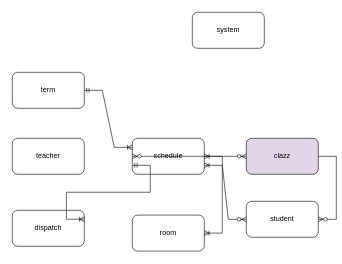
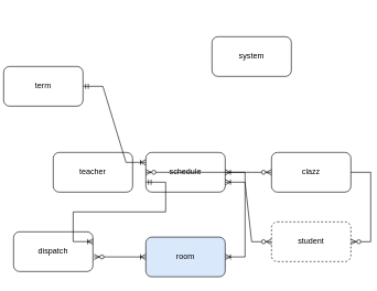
  <mxCell id="0" />
  <mxCell id="1" parent="0" />
- <mxCell id="2" value="system" style="whiteSpace=wrap;html=1;rounded=1;" parent="1" vertex="1"><mxGeometry x="320" y="20" width="120" height="60" as="geometry" /></mxCell>
- <mxCell id="3" value="term" style="whiteSpace=wrap;html=1;rounded=1;" parent="1" vertex="1"><mxGeometry x="20" y="120" width="120" height="60" as="geometry" /></mxCell>
+ <mxCell id="2" value="system" style="whiteSpace=wrap;html=1;rounded=1;" parent="1" vertex="1"><mxGeometry x="320" y="55" width="120" height="60" as="geometry" /></mxCell>
+ <mxCell id="3" value="term" style="whiteSpace=wrap;html=1;rounded=1;" parent="1" vertex="1"><mxGeometry x="5" y="100" width="120" height="60" as="geometry" /></mxCell>
  <mxCell id="4" value="schedule" style="whiteSpace=wrap;html=1;rounded=1;" parent="1" vertex="1"><mxGeometry x="220" y="230" width="120" height="60" as="geometry" /></mxCell>
- <mxCell id="5" value="teacher" style="whiteSpace=wrap;html=1;rounded=1;" parent="1" vertex="1"><mxGeometry x="20" y="230" width="120" height="60" as="geometry" /></mxCell>
- <mxCell id="6" value="room" style="whiteSpace=wrap;html=1;rounded=1;" parent="1" vertex="1"><mxGeometry x="220" y="358" width="120" height="60" as="geometry" /></mxCell>
- <mxCell id="7" value="student" style="whiteSpace=wrap;html=1;rounded=1;" parent="1" vertex="1"><mxGeometry x="410" y="335" width="120" height="60" as="geometry" /></mxCell>
+ <mxCell id="5" value="teacher" style="whiteSpace=wrap;html=1;rounded=1;" parent="1" vertex="1"><mxGeometry x="80" y="230" width="120" height="60" as="geometry" /></mxCell>
+ <mxCell id="6" value="room" style="whiteSpace=wrap;html=1;rounded=1;fillColor=#dae8fc;" parent="1" vertex="1"><mxGeometry x="220" y="358" width="120" height="60" as="geometry" /></mxCell>
+ <mxCell id="7" value="student" style="whiteSpace=wrap;html=1;rounded=1;dashed=1;" parent="1" vertex="1"><mxGeometry x="410" y="335" width="120" height="60" as="geometry" /></mxCell>
  <mxCell id="8" value="dispatch" style="whiteSpace=wrap;html=1;rounded=1;" parent="1" vertex="1"><mxGeometry x="20" y="350" width="120" height="60" as="geometry" /></mxCell>
- <mxCell id="9" value="clazz" style="whiteSpace=wrap;html=1;rounded=1;fillColor=#e1d5e7;" parent="1" vertex="1"><mxGeometry x="410" y="230" width="120" height="60" as="geometry" /></mxCell>
+ <mxCell id="9" value="clazz" style="whiteSpace=wrap;html=1;rounded=1;" parent="1" vertex="1"><mxGeometry x="410" y="230" width="120" height="60" as="geometry" /></mxCell>
  <mxCell id="10" value="" style="edgeStyle=entityRelationEdgeStyle;fontSize=12;html=1;endArrow=ERzeroToMany;endFill=1;rounded=0;entryX=1;entryY=0.5;entryDx=0;entryDy=0;" parent="1" source="9" target="7" edge="1"><mxGeometry width="100" height="100" relative="1" as="geometry"><mxPoint x="260" y="260" as="sourcePoint" /><mxPoint x="360" y="160" as="targetPoint" /></mxGeometry></mxCell>
  <mxCell id="11" value="" style="edgeStyle=entityRelationEdgeStyle;fontSize=12;html=1;endArrow=ERoneToMany;startArrow=ERzeroToMany;rounded=0;exitX=0;exitY=0.5;exitDx=0;exitDy=0;" parent="1" source="4" target="6" edge="1"><mxGeometry width="100" height="100" relative="1" as="geometry"><mxPoint x="260" y="260" as="sourcePoint" /><mxPoint x="360" y="160" as="targetPoint" /></mxGeometry></mxCell>
  <mxCell id="12" value="" style="edgeStyle=entityRelationEdgeStyle;fontSize=12;html=1;endArrow=ERoneToMany;startArrow=ERzeroToMany;rounded=0;entryX=1;entryY=0.5;entryDx=0;entryDy=0;exitX=0;exitY=0.5;exitDx=0;exitDy=0;" parent="1" source="9" target="4" edge="1"><mxGeometry width="100" height="100" relative="1" as="geometry"><mxPoint x="304" y="350" as="sourcePoint" /><mxPoint x="224" y="350" as="targetPoint" /></mxGeometry></mxCell>
  <mxCell id="13" value="" style="edgeStyle=entityRelationEdgeStyle;fontSize=12;html=1;endArrow=ERoneToMany;startArrow=ERzeroToMany;rounded=0;entryX=1;entryY=0.75;entryDx=0;entryDy=0;exitX=0;exitY=0.5;exitDx=0;exitDy=0;" parent="1" source="7" target="4" edge="1"><mxGeometry width="100" height="100" relative="1" as="geometry"><mxPoint x="340" y="390" as="sourcePoint" /><mxPoint x="270" y="390" as="targetPoint" /></mxGeometry></mxCell>
  <mxCell id="14" value="" style="edgeStyle=entityRelationEdgeStyle;fontSize=12;html=1;endArrow=ERoneToMany;startArrow=ERmandOne;rounded=0;exitX=1;exitY=0.5;exitDx=0;exitDy=0;entryX=0;entryY=0.25;entryDx=0;entryDy=0;" parent="1" source="3" target="4" edge="1"><mxGeometry width="100" height="100" relative="1" as="geometry"><mxPoint x="420" y="150" as="sourcePoint" /><mxPoint x="350" y="255" as="targetPoint" /></mxGeometry></mxCell>
+ <mxCell id="15" value="" style="edgeStyle=entityRelationEdgeStyle;fontSize=12;html=1;endArrow=ERoneToMany;startArrow=ERzeroToMany;rounded=0;entryX=0;entryY=0.5;entryDx=0;entryDy=0;exitX=1.013;exitY=0.633;exitDx=0;exitDy=0;exitPerimeter=0;" parent="1" source="8" target="6" edge="1"><mxGeometry width="100" height="100" relative="1" as="geometry"><mxPoint x="260" y="260" as="sourcePoint" /><mxPoint x="360" y="160" as="targetPoint" /></mxGeometry></mxCell>
  <mxCell id="16" value="" style="edgeStyle=entityRelationEdgeStyle;fontSize=12;html=1;endArrow=ERoneToMany;startArrow=ERmandOne;rounded=0;entryX=1;entryY=0.25;entryDx=0;entryDy=0;" edge="1" parent="1"><mxGeometry width="100" height="100" relative="1" as="geometry"><mxPoint x="220" y="275" as="sourcePoint" /><mxPoint x="140.143" y="364.857" as="targetPoint" /></mxGeometry></mxCell>
